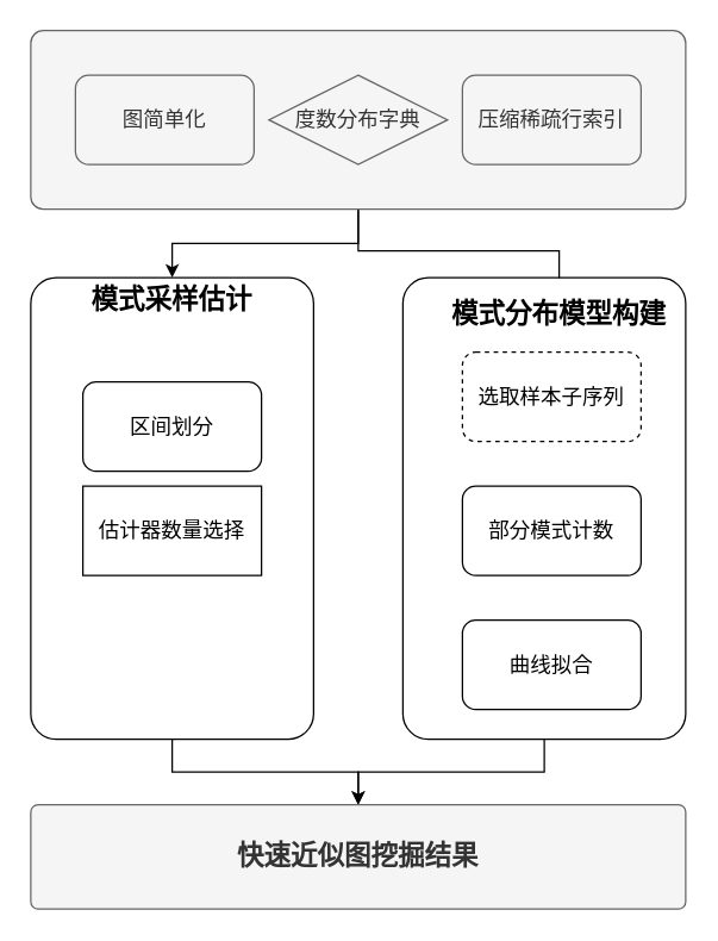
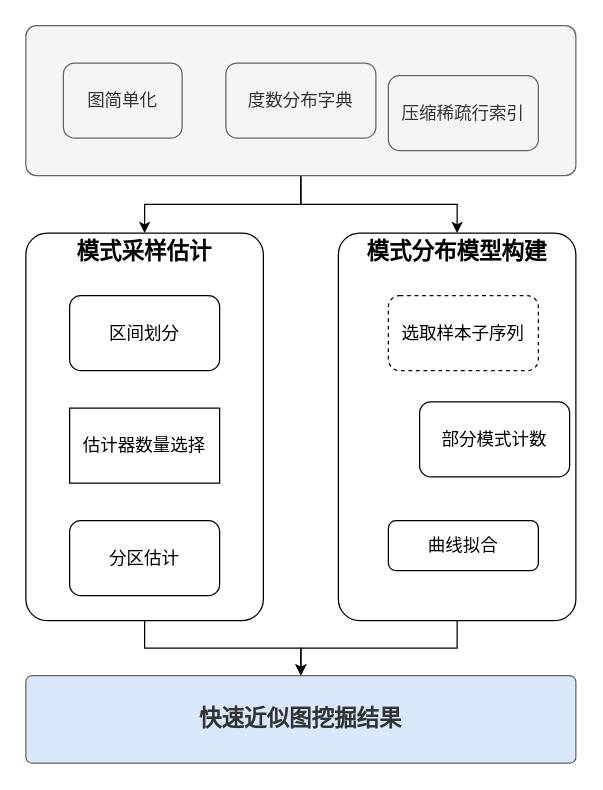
  <mxCell id="0" />
  <mxCell id="1" parent="0" />
  <mxCell id="2" style="edgeStyle=orthogonalEdgeStyle;rounded=0;orthogonalLoop=1;jettySize=auto;html=1;exitX=0.5;exitY=1;exitDx=0;exitDy=0;entryX=0.5;entryY=0;entryDx=0;entryDy=0;fontSize=18;" parent="1" source="4" target="13" edge="1"><mxGeometry relative="1" as="geometry" /></mxCell>
  <mxCell id="3" style="edgeStyle=orthogonalEdgeStyle;rounded=0;orthogonalLoop=1;jettySize=auto;html=1;exitX=0.5;exitY=1;exitDx=0;exitDy=0;entryX=0.5;entryY=0;entryDx=0;entryDy=0;fontSize=18;" parent="1" source="4" target="12" edge="1"><mxGeometry relative="1" as="geometry" /></mxCell>
  <mxCell id="4" value="" style="rounded=1;whiteSpace=wrap;html=1;arcSize=7;fillColor=#f5f5f5;fontColor=#333333;strokeColor=#666666;align=center;" parent="1" vertex="1"><mxGeometry x="20" y="20" width="440" height="120" as="geometry" /></mxCell>
- <mxCell id="5" value="图简单化" style="rounded=1;whiteSpace=wrap;html=1;fontSize=14;fillColor=#f5f5f5;fontColor=#333333;strokeColor=#666666;" parent="1" vertex="1"><mxGeometry x="50" y="50" width="120" height="60" as="geometry" /></mxCell>
- <mxCell id="6" value="度数分布字典" style="rhombus;whiteSpace=wrap;html=1;fontSize=14;fillColor=#f5f5f5;fontColor=#333333;strokeColor=#666666;" parent="1" vertex="1"><mxGeometry x="180" y="50" width="120" height="60" as="geometry" /></mxCell>
- <mxCell id="7" value="压缩稀疏行索引" style="rounded=1;whiteSpace=wrap;html=1;fontSize=14;fillColor=#f5f5f5;fontColor=#333333;strokeColor=#666666;" parent="1" vertex="1"><mxGeometry x="310" y="50" width="120" height="60" as="geometry" /></mxCell>
+ <mxCell id="5" value="图简单化" style="rounded=1;whiteSpace=wrap;html=1;fontSize=14;fillColor=#f5f5f5;fontColor=#333333;strokeColor=#666666;" parent="1" vertex="1"><mxGeometry x="50" y="50" width="95" height="60" as="geometry" /></mxCell>
+ <mxCell id="6" value="度数分布字典" style="rounded=1;whiteSpace=wrap;html=1;fontSize=14;fillColor=#f5f5f5;fontColor=#333333;strokeColor=#666666;" parent="1" vertex="1"><mxGeometry x="180" y="50" width="120" height="60" as="geometry" /></mxCell>
+ <mxCell id="7" value="压缩稀疏行索引" style="rounded=1;whiteSpace=wrap;html=1;fontSize=14;fillColor=#f5f5f5;fontColor=#333333;strokeColor=#666666;" parent="1" vertex="1"><mxGeometry x="310" y="60" width="120" height="60" as="geometry" /></mxCell>
  <mxCell id="8" style="edgeStyle=orthogonalEdgeStyle;rounded=0;orthogonalLoop=1;jettySize=auto;html=1;exitX=0.5;exitY=1;exitDx=0;exitDy=0;entryX=0.5;entryY=0;entryDx=0;entryDy=0;fontSize=18;" parent="1" source="9" target="20" edge="1"><mxGeometry relative="1" as="geometry" /></mxCell>
  <mxCell id="9" value="" style="rounded=1;whiteSpace=wrap;html=1;fontSize=14;arcSize=9;" parent="1" vertex="1"><mxGeometry x="20" y="186" width="190" height="310" as="geometry" /></mxCell>
  <mxCell id="10" style="edgeStyle=orthogonalEdgeStyle;rounded=0;orthogonalLoop=1;jettySize=auto;html=1;exitX=0.5;exitY=1;exitDx=0;exitDy=0;entryX=0.5;entryY=0;entryDx=0;entryDy=0;fontSize=18;" parent="1" source="11" target="20" edge="1"><mxGeometry relative="1" as="geometry" /></mxCell>
  <mxCell id="11" value="" style="rounded=1;whiteSpace=wrap;html=1;fontSize=14;arcSize=9;" parent="1" vertex="1"><mxGeometry x="270" y="186" width="190" height="310" as="geometry" /></mxCell>
- <mxCell id="12" value="&lt;b&gt;&lt;font style=&quot;font-size: 18px&quot;&gt;模式分布模型构建&lt;/font&gt;&lt;/b&gt;" style="text;html=1;strokeColor=none;fillColor=none;align=center;verticalAlign=middle;whiteSpace=wrap;rounded=0;fontSize=14;" parent="1" vertex="1"><mxGeometry x="300" y="196" width="150" height="30" as="geometry" /></mxCell>
+ <mxCell id="12" value="&lt;b&gt;&lt;font style=&quot;font-size: 18px&quot;&gt;模式分布模型构建&lt;/font&gt;&lt;/b&gt;" style="text;html=1;strokeColor=none;fillColor=none;align=center;verticalAlign=middle;whiteSpace=wrap;rounded=0;fontSize=14;" parent="1" vertex="1"><mxGeometry x="290" y="186" width="150" height="30" as="geometry" /></mxCell>
  <mxCell id="13" value="&lt;b&gt;&lt;font style=&quot;font-size: 18px&quot;&gt;模式采样估计&lt;/font&gt;&lt;/b&gt;" style="text;html=1;strokeColor=none;fillColor=none;align=center;verticalAlign=middle;whiteSpace=wrap;rounded=0;fontSize=14;" parent="1" vertex="1"><mxGeometry x="40" y="186" width="150" height="30" as="geometry" /></mxCell>
- <mxCell id="14" value="区间划分" style="rounded=1;whiteSpace=wrap;html=1;fontSize=14;" parent="1" vertex="1"><mxGeometry x="55" y="256" width="120" height="60" as="geometry" /></mxCell>
+ <mxCell id="14" value="区间划分" style="rounded=1;whiteSpace=wrap;html=1;fontSize=14;" parent="1" vertex="1"><mxGeometry x="55" y="236" width="120" height="60" as="geometry" /></mxCell>
  <mxCell id="15" value="估计器数量选择" style="whiteSpace=wrap;html=1;fontSize=14;rounded=0;" parent="1" vertex="1"><mxGeometry x="55" y="326" width="120" height="60" as="geometry" /></mxCell>
+ <mxCell id="16" value="分区估计" style="rounded=1;whiteSpace=wrap;html=1;fontSize=14;" parent="1" vertex="1"><mxGeometry x="55" y="416" width="120" height="60" as="geometry" /></mxCell>
  <mxCell id="17" value="选取样本子序列" style="rounded=1;whiteSpace=wrap;html=1;fontSize=14;dashed=1;" parent="1" vertex="1"><mxGeometry x="310" y="236" width="120" height="60" as="geometry" /></mxCell>
- <mxCell id="18" value="部分模式计数" style="rounded=1;whiteSpace=wrap;html=1;fontSize=14;" parent="1" vertex="1"><mxGeometry x="310" y="326" width="120" height="60" as="geometry" /></mxCell>
- <mxCell id="19" value="曲线拟合" style="rounded=1;whiteSpace=wrap;html=1;fontSize=14;" parent="1" vertex="1"><mxGeometry x="310" y="416" width="120" height="60" as="geometry" /></mxCell>
- <mxCell id="20" value="&lt;b&gt;&lt;font style=&quot;font-size: 18px&quot;&gt;快速近似图挖掘结果&lt;/font&gt;&lt;/b&gt;" style="rounded=1;whiteSpace=wrap;html=1;arcSize=7;fillColor=#f5f5f5;fontColor=#333333;strokeColor=#666666;align=center;" parent="1" vertex="1"><mxGeometry x="20" y="540" width="440" height="70" as="geometry" /></mxCell>
+ <mxCell id="18" value="部分模式计数" style="rounded=1;whiteSpace=wrap;html=1;fontSize=14;" parent="1" vertex="1"><mxGeometry x="335" y="321" width="120" height="60" as="geometry" /></mxCell>
+ <mxCell id="19" value="曲线拟合" style="rounded=1;whiteSpace=wrap;html=1;fontSize=14;" parent="1" vertex="1"><mxGeometry x="310" y="416" width="120" height="40" as="geometry" /></mxCell>
+ <mxCell id="20" value="&lt;b&gt;&lt;font style=&quot;font-size: 18px&quot;&gt;快速近似图挖掘结果&lt;/font&gt;&lt;/b&gt;" style="rounded=1;whiteSpace=wrap;html=1;arcSize=7;fillColor=#dae8fc;fontColor=#333333;strokeColor=#666666;align=center;" parent="1" vertex="1"><mxGeometry x="20" y="540" width="440" height="70" as="geometry" /></mxCell>
